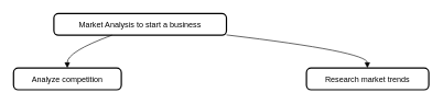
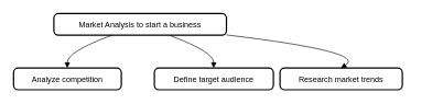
  <mxCell id="0" />
  <mxCell id="1" parent="0" />
  <mxCell id="2" value="Market Analysis to start a business" style="rounded=1;absoluteArcSize=1;arcSize=14;whiteSpace=wrap;strokeWidth=2;" vertex="1" parent="1"><mxGeometry x="81" width="261" height="33" as="geometry" y="20" /></mxCell>
  <mxCell id="3" value="Analyze competition" style="rounded=1;absoluteArcSize=1;arcSize=14;whiteSpace=wrap;strokeWidth=2;" vertex="1" parent="1"><mxGeometry x="20" y="103" width="163" height="33" as="geometry" /></mxCell>
- <mxCell id="5" value="Research market trends" style="rounded=1;absoluteArcSize=1;arcSize=14;whiteSpace=wrap;strokeWidth=2;" vertex="1" parent="1"><mxGeometry x="463" y="103" width="185" height="33" as="geometry" /></mxCell>
+ <mxCell id="4" value="Define target audience" style="rounded=1;absoluteArcSize=1;arcSize=14;whiteSpace=wrap;strokeWidth=2;" vertex="1" parent="1"><mxGeometry x="233" y="103" width="180" height="33" as="geometry" /></mxCell>
+ <mxCell id="5" value="Research market trends" style="rounded=1;absoluteArcSize=1;arcSize=14;whiteSpace=wrap;strokeWidth=2;" vertex="1" parent="1"><mxGeometry x="423" y="103" width="185" height="33" as="geometry" /></mxCell>
  <mxCell id="6" value="" style="curved=1;startArrow=none;endArrow=block;exitX=0.332;exitY=1.012;entryX=0.499;entryY=0.012;" edge="1" parent="1" source="2" target="3"><mxGeometry relative="1" as="geometry"><Array as="points"><mxPoint x="101" y="78" /></Array></mxGeometry></mxCell>
+ <mxCell id="7" value="" style="curved=1;startArrow=none;endArrow=block;exitX=0.672;exitY=1.012;entryX=0.498;entryY=0.012;" edge="1" parent="1" source="2" target="4"><mxGeometry relative="1" as="geometry"><Array as="points"><mxPoint x="323" y="78" /></Array></mxGeometry></mxCell>
  <mxCell id="8" value="" style="curved=1;startArrow=none;endArrow=block;exitX=1.002;exitY=0.987;entryX=0.498;entryY=0.012;" edge="1" parent="1" source="2" target="5"><mxGeometry relative="1" as="geometry"><Array as="points"><mxPoint x="555" y="78" /></Array></mxGeometry></mxCell>
